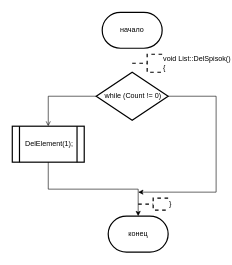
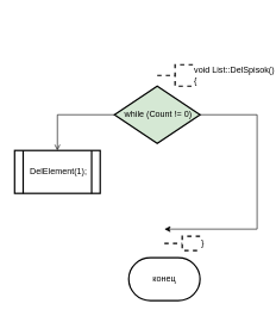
  <mxCell id="0" />
  <mxCell id="1" parent="0" />
- <mxCell id="2" value="начало" style="strokeWidth=2;html=1;shape=mxgraph.flowchart.terminator;whiteSpace=wrap;" vertex="1" parent="1"><mxGeometry x="170" y="20" width="100" height="60" as="geometry" /></mxCell>
  <mxCell id="3" value="" style="edgeStyle=orthogonalEdgeStyle;rounded=0;orthogonalLoop=1;jettySize=auto;html=1;endArrow=open;" edge="1" parent="1" source="5" target="6"><mxGeometry relative="1" as="geometry" /></mxCell>
  <mxCell id="4" style="edgeStyle=orthogonalEdgeStyle;rounded=0;orthogonalLoop=1;jettySize=auto;html=1;exitX=1;exitY=0.5;exitDx=0;exitDy=0;" edge="1" parent="1" source="5"><mxGeometry relative="1" as="geometry"><mxPoint x="230" y="320" as="targetPoint" /><Array as="points"><mxPoint x="360" y="160" /><mxPoint x="360" y="320" /></Array></mxGeometry></mxCell>
- <mxCell id="5" value="&amp;nbsp;while (Count != 0)" style="rhombus;whiteSpace=wrap;html=1;strokeWidth=2;" vertex="1" parent="1"><mxGeometry x="160" y="120" width="120" height="80" as="geometry" /></mxCell>
+ <mxCell id="5" value="&amp;nbsp;while (Count != 0)" style="rhombus;whiteSpace=wrap;html=1;strokeWidth=2;fillColor=#d5e8d4;" vertex="1" parent="1"><mxGeometry x="160" y="120" width="120" height="80" as="geometry" /></mxCell>
  <mxCell id="6" value="&amp;nbsp;DelElement(1);" style="shape=process;whiteSpace=wrap;html=1;backgroundOutline=1;strokeWidth=2;" vertex="1" parent="1"><mxGeometry x="20" y="210" width="120" height="60" as="geometry" /></mxCell>
  <mxCell id="7" value="конец" style="strokeWidth=2;html=1;shape=mxgraph.flowchart.terminator;whiteSpace=wrap;" vertex="1" parent="1"><mxGeometry x="180" y="360" width="100" height="60" as="geometry" /></mxCell>
- <mxCell id="8" style="edgeStyle=orthogonalEdgeStyle;rounded=0;orthogonalLoop=1;jettySize=auto;html=1;exitX=0.5;exitY=1;exitDx=0;exitDy=0;entryX=0.5;entryY=0;entryDx=0;entryDy=0;entryPerimeter=0;" edge="1" parent="1" source="6" target="7"><mxGeometry relative="1" as="geometry" /></mxCell>
  <mxCell id="9" value="}" style="strokeWidth=2;html=1;shape=mxgraph.flowchart.annotation_2;align=left;labelPosition=right;pointerEvents=1;dashed=1;" vertex="1" parent="1"><mxGeometry x="230" y="330" width="50" height="20" as="geometry" /></mxCell>
  <mxCell id="10" value="&lt;div&gt;void List::DelSpisok()&lt;/div&gt;&lt;div&gt;{&lt;/div&gt;" style="strokeWidth=2;html=1;shape=mxgraph.flowchart.annotation_2;align=left;labelPosition=right;pointerEvents=1;dashed=1;" vertex="1" parent="1"><mxGeometry x="220" y="90" width="50" height="30" as="geometry" /></mxCell>
